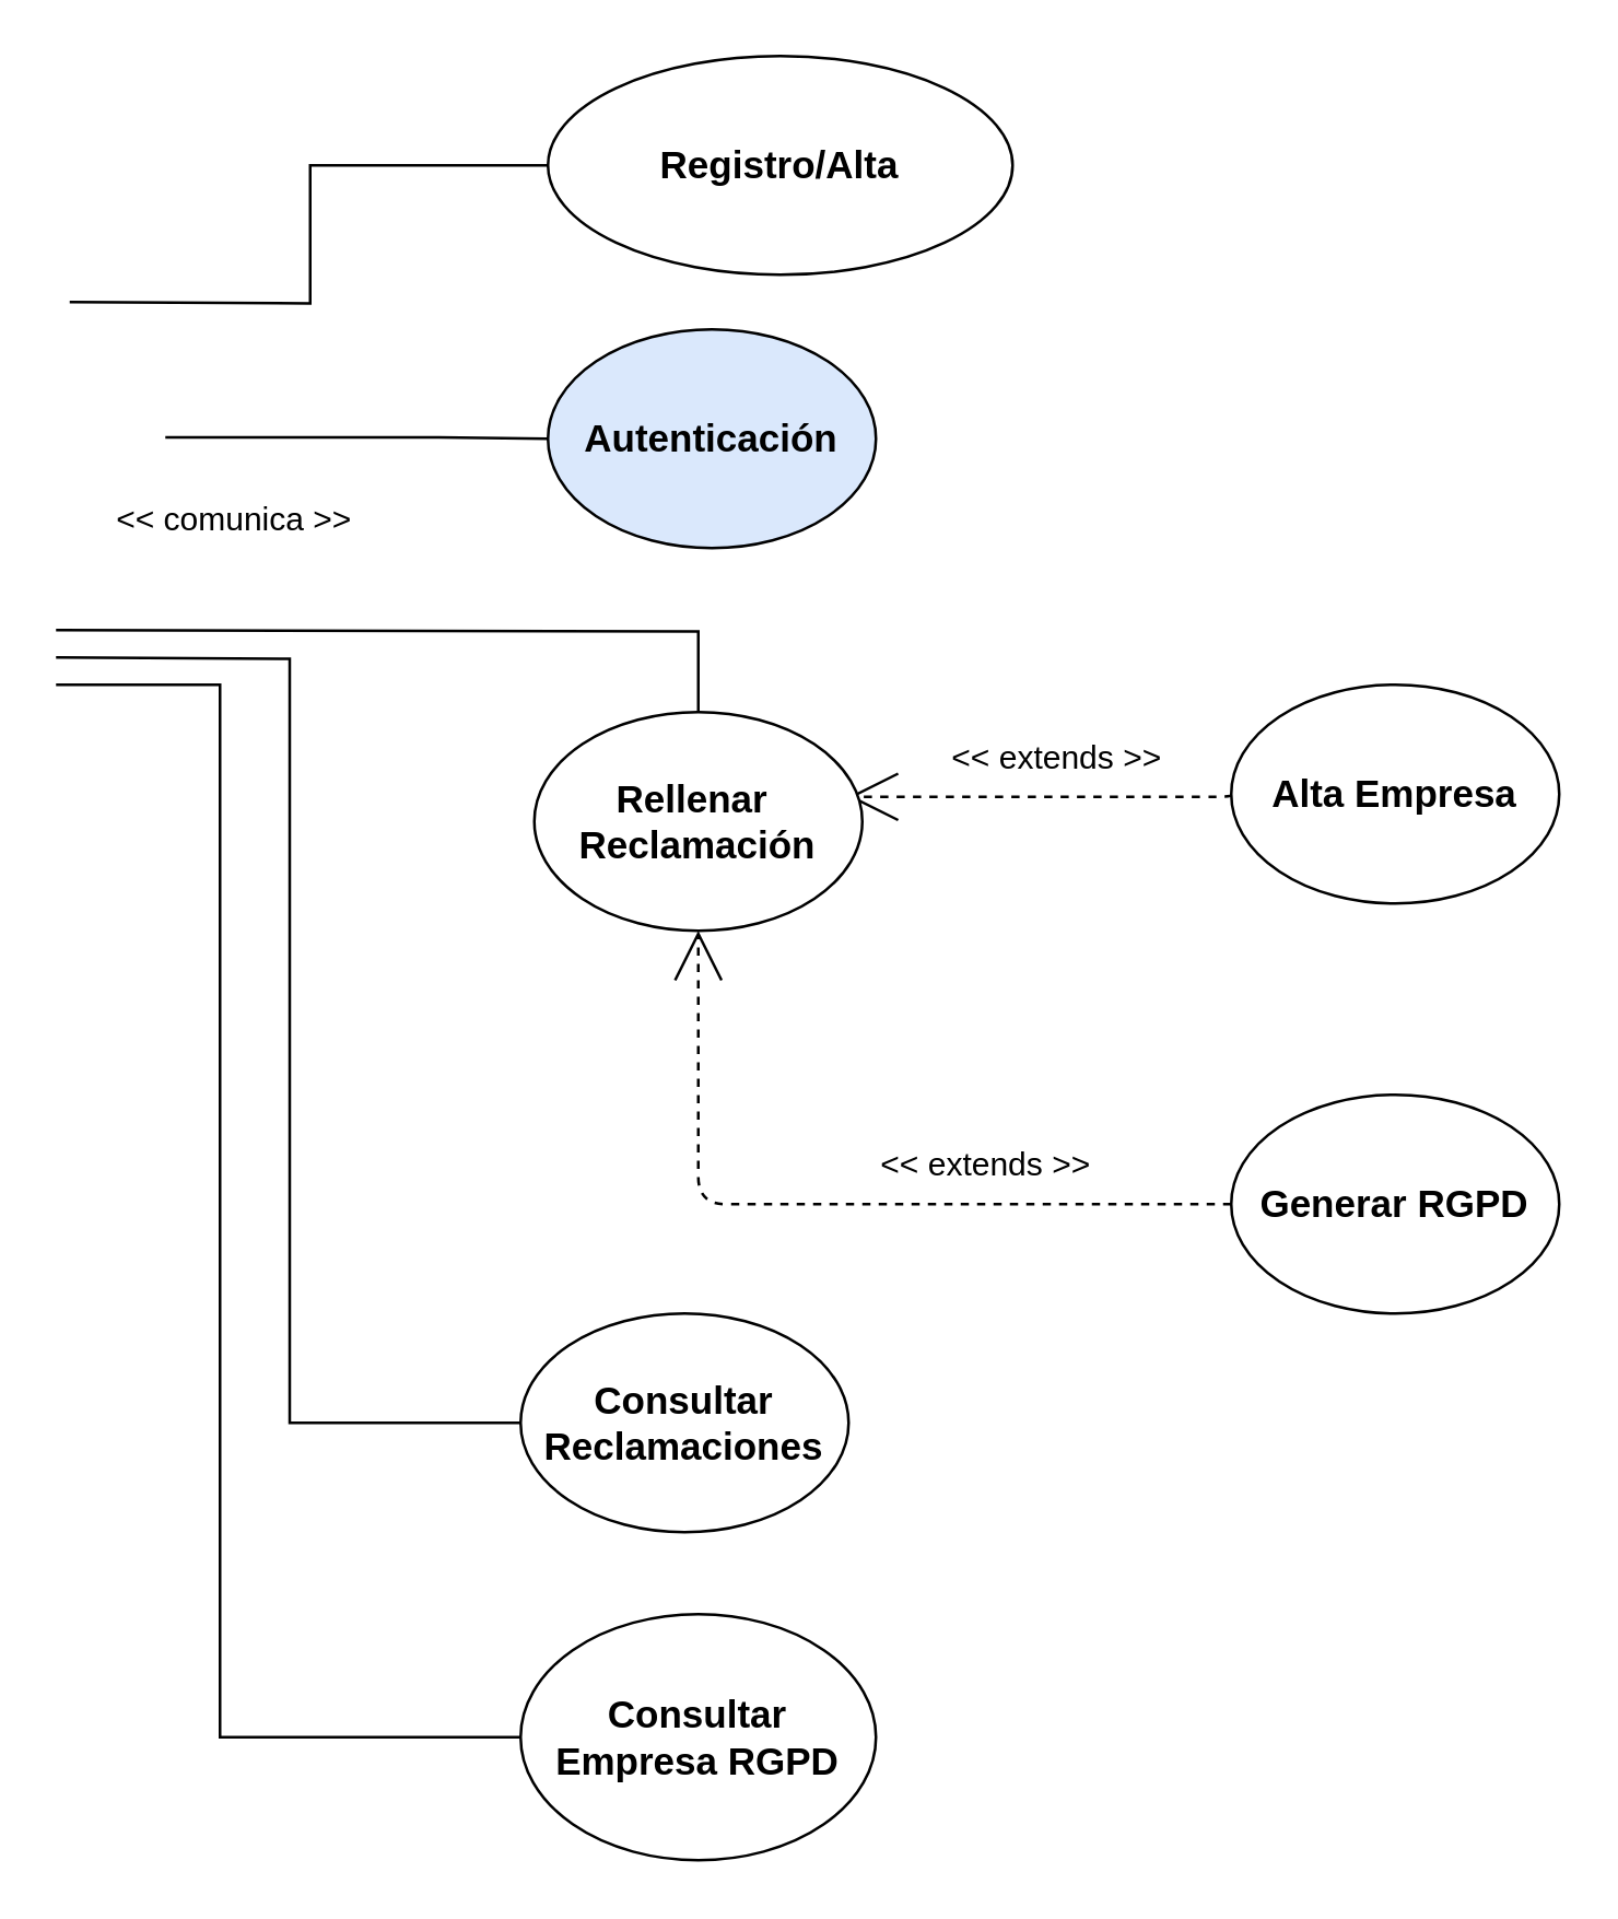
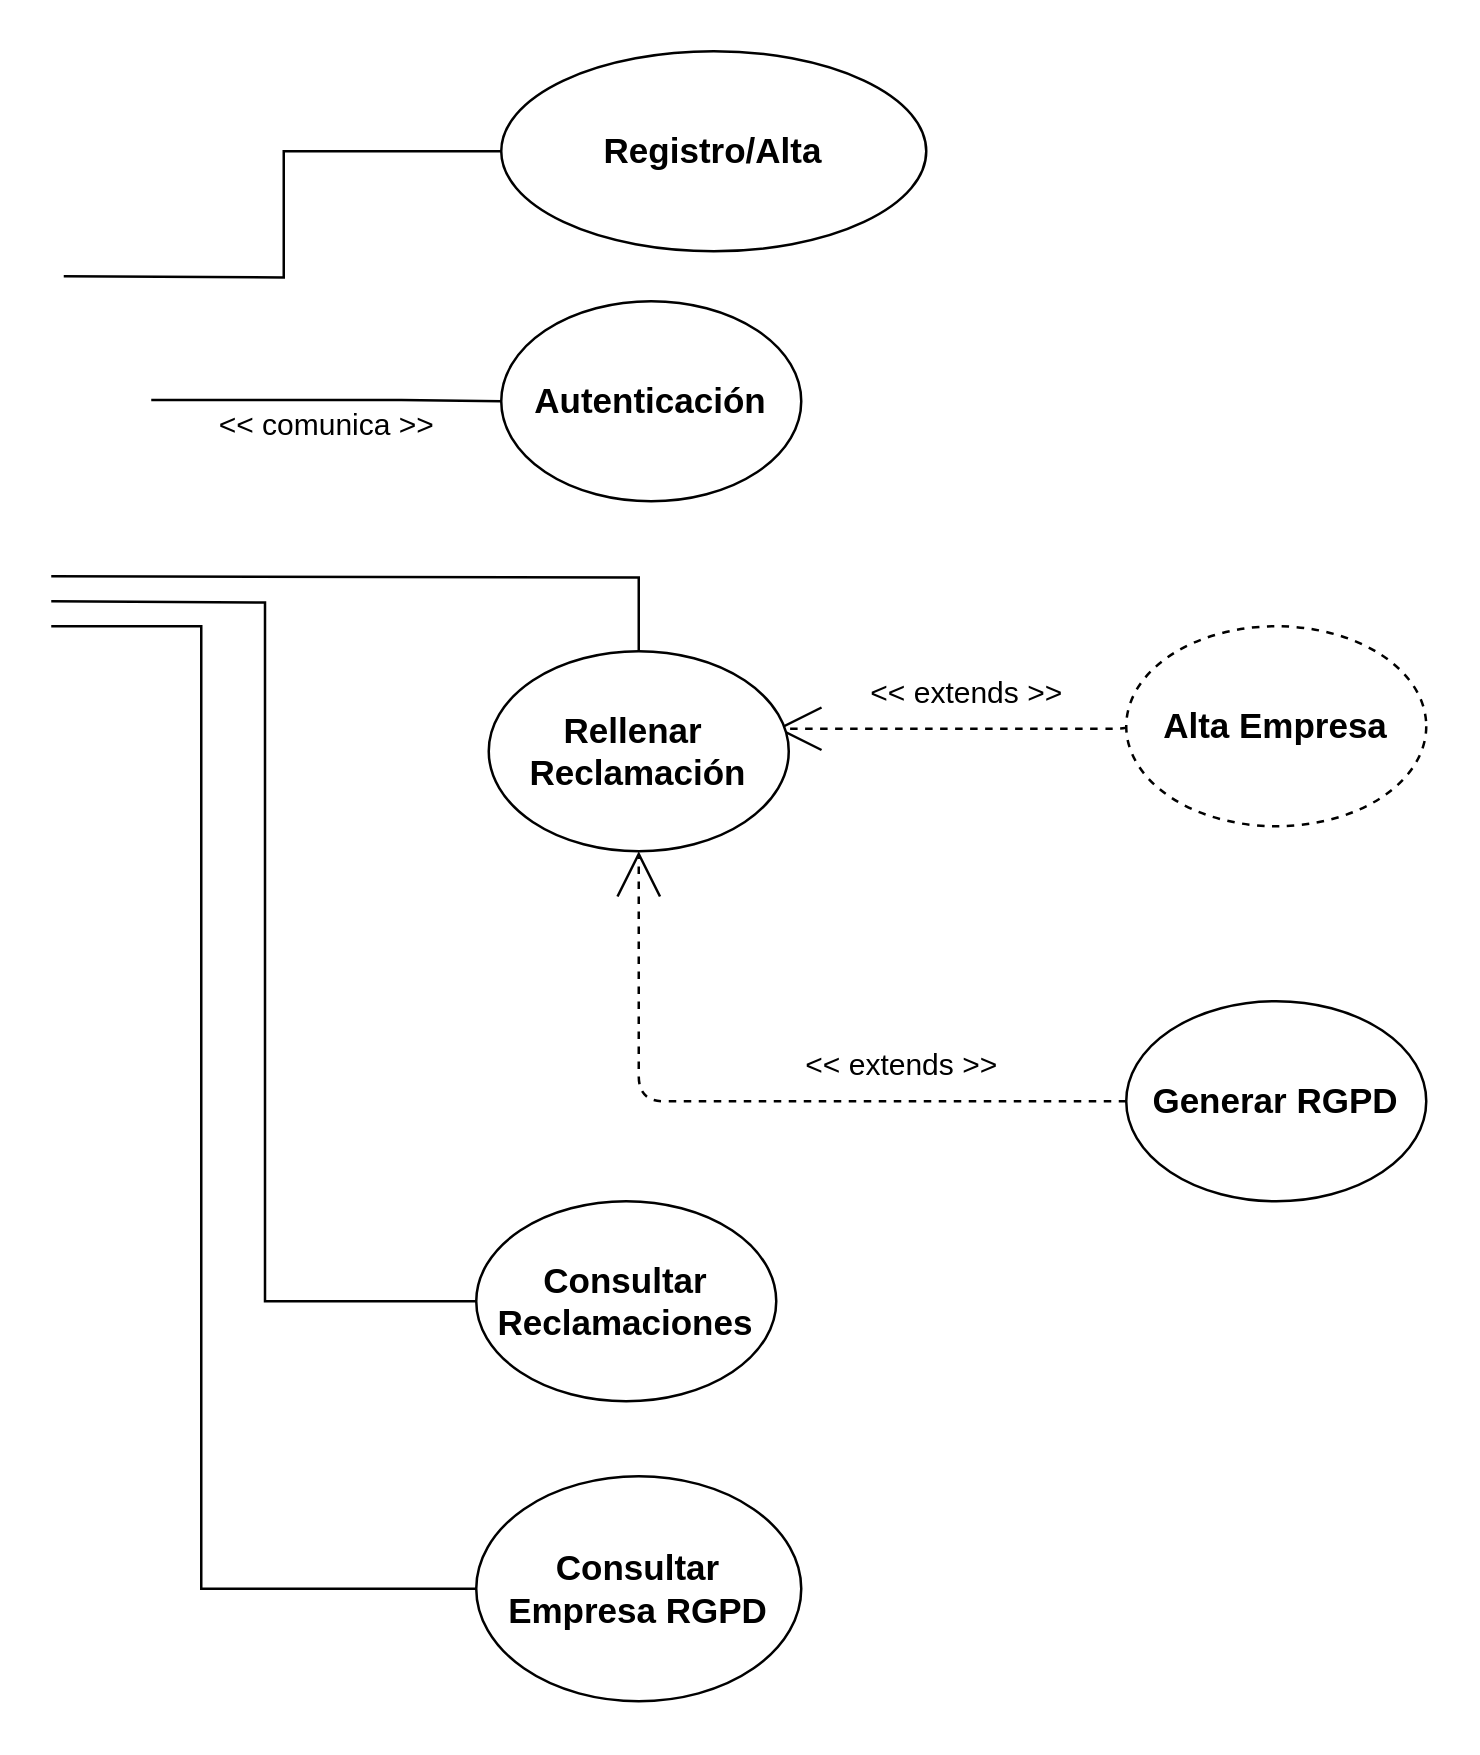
  <mxCell id="0" />
  <mxCell id="1" parent="0" />
  <mxCell id="2" style="edgeStyle=orthogonalEdgeStyle;html=1;labelBackgroundColor=none;startFill=0;startSize=8;endArrow=open;endFill=0;endSize=16;fontFamily=Verdana;fontSize=12;dashed=1;entryX=0.5;entryY=1;entryDx=0;entryDy=0;exitX=0;exitY=0.5;exitDx=0;exitDy=0;" parent="1" source="10" target="16" edge="1"><mxGeometry relative="1" as="geometry"><Array as="points"><mxPoint x="255" y="440" /></Array><mxPoint x="440" y="370" as="sourcePoint" /><mxPoint x="240" y="340" as="targetPoint" /></mxGeometry></mxCell>
  <mxCell id="3" style="edgeStyle=elbowEdgeStyle;html=1;labelBackgroundColor=none;startFill=0;startSize=8;endArrow=open;endFill=0;endSize=16;fontFamily=Verdana;fontSize=12;elbow=vertical;dashed=1;startArrow=none;exitX=0;exitY=0.5;exitDx=0;exitDy=0;" parent="1" source="9" edge="1"><mxGeometry relative="1" as="geometry"><mxPoint x="520" y="152" as="sourcePoint" /><mxPoint x="310" y="291" as="targetPoint" /><Array as="points"><mxPoint x="390" y="291" /><mxPoint x="330" y="291" /><mxPoint x="100" y="291" /></Array></mxGeometry></mxCell>
  <mxCell id="4" style="edgeStyle=orthogonalEdgeStyle;rounded=0;orthogonalLoop=1;jettySize=auto;html=1;entryX=0;entryY=0.5;entryDx=0;entryDy=0;endArrow=none;endFill=0;" parent="1" target="7" edge="1"><mxGeometry relative="1" as="geometry"><mxPoint x="25" y="110" as="sourcePoint" /></mxGeometry></mxCell>
  <mxCell id="5" style="edgeStyle=orthogonalEdgeStyle;rounded=0;orthogonalLoop=1;jettySize=auto;html=1;entryX=0;entryY=0.5;entryDx=0;entryDy=0;endArrow=none;endFill=0;" edge="1" parent="1" target="13"><mxGeometry relative="1" as="geometry"><mxPoint x="10" y="540" as="targetPoint" /><mxPoint x="20" y="240" as="sourcePoint" /></mxGeometry></mxCell>
  <mxCell id="6" style="edgeStyle=orthogonalEdgeStyle;rounded=0;orthogonalLoop=1;jettySize=auto;html=1;endArrow=none;endFill=0;" edge="1" parent="1" target="16"><mxGeometry relative="1" as="geometry"><mxPoint x="190" y="310" as="targetPoint" /><mxPoint x="20" y="230" as="sourcePoint" /></mxGeometry></mxCell>
  <mxCell id="7" value="&lt;b&gt;&lt;font style=&quot;font-size: 14px&quot;&gt;Registro/Alta&lt;/font&gt;&lt;/b&gt;" style="ellipse;whiteSpace=wrap;html=1;" parent="1" vertex="1"><mxGeometry x="200" y="20" width="170" height="80" as="geometry" /></mxCell>
- <mxCell id="8" value="&lt;span style=&quot;font-size: 14px&quot;&gt;&lt;b&gt;Autenticación&lt;/b&gt;&lt;/span&gt;" style="ellipse;whiteSpace=wrap;html=1;fillColor=#dae8fc;" parent="1" vertex="1"><mxGeometry x="200" y="120" width="120" height="80" as="geometry" /></mxCell>
- <mxCell id="9" value="&lt;b&gt;&lt;font style=&quot;font-size: 14px&quot;&gt;Alta Empresa&lt;/font&gt;&lt;/b&gt;" style="ellipse;whiteSpace=wrap;html=1;" parent="1" vertex="1"><mxGeometry x="450" y="250" width="120" height="80" as="geometry" /></mxCell>
+ <mxCell id="8" value="&lt;span style=&quot;font-size: 14px&quot;&gt;&lt;b&gt;Autenticación&lt;/b&gt;&lt;/span&gt;" style="ellipse;whiteSpace=wrap;html=1;" parent="1" vertex="1"><mxGeometry x="200" y="120" width="120" height="80" as="geometry" /></mxCell>
+ <mxCell id="9" value="&lt;b&gt;&lt;font style=&quot;font-size: 14px&quot;&gt;Alta Empresa&lt;/font&gt;&lt;/b&gt;" style="ellipse;whiteSpace=wrap;html=1;dashed=1;" parent="1" vertex="1"><mxGeometry x="450" y="250" width="120" height="80" as="geometry" /></mxCell>
  <mxCell id="10" value="&lt;b&gt;&lt;font style=&quot;font-size: 14px&quot;&gt;Generar RGPD&lt;/font&gt;&lt;/b&gt;" style="ellipse;whiteSpace=wrap;html=1;" parent="1" vertex="1"><mxGeometry x="450" y="400" width="120" height="80" as="geometry" /></mxCell>
- <mxCell id="11" value="&amp;lt;&amp;lt; comunica &amp;gt;&amp;gt;" style="text;html=1;resizable=0;autosize=1;align=center;verticalAlign=middle;points=[];fillColor=none;strokeColor=none;rounded=0;" parent="1" vertex="1"><mxGeometry x="35" y="180" width="100" height="20" as="geometry" /></mxCell>
+ <mxCell id="11" value="&amp;lt;&amp;lt; comunica &amp;gt;&amp;gt;" style="text;html=1;resizable=0;autosize=1;align=center;verticalAlign=middle;points=[];fillColor=none;strokeColor=none;rounded=0;" parent="1" vertex="1"><mxGeometry x="80" y="160" width="100" height="20" as="geometry" /></mxCell>
  <mxCell id="12" value="&amp;lt;&amp;lt; extends &amp;gt;&amp;gt;" style="text;html=1;resizable=0;autosize=1;align=center;verticalAlign=middle;points=[];fillColor=none;strokeColor=none;rounded=0;" parent="1" vertex="1"><mxGeometry x="341" y="267" width="90" height="20" as="geometry" /></mxCell>
  <mxCell id="13" value="&lt;span style=&quot;font-size: 14px&quot;&gt;&lt;b&gt;Consultar Reclamaciones&lt;/b&gt;&lt;/span&gt;" style="ellipse;whiteSpace=wrap;html=1;" parent="1" vertex="1"><mxGeometry x="190" y="480" width="120" height="80" as="geometry" /></mxCell>
  <mxCell id="14" value="&lt;span style=&quot;font-size: 14px&quot;&gt;&lt;b&gt;Consultar Empresa RGPD&lt;/b&gt;&lt;/span&gt;" style="ellipse;whiteSpace=wrap;html=1;" parent="1" vertex="1"><mxGeometry x="190" y="590" width="130" height="90" as="geometry" /></mxCell>
  <mxCell id="15" style="edgeStyle=orthogonalEdgeStyle;rounded=0;orthogonalLoop=1;jettySize=auto;html=1;endArrow=none;endFill=0;" edge="1" parent="1"><mxGeometry relative="1" as="geometry"><mxPoint x="60" y="159.5" as="sourcePoint" /><mxPoint x="200" y="160" as="targetPoint" /><Array as="points"><mxPoint x="160" y="160" /><mxPoint x="160" y="160" /></Array></mxGeometry></mxCell>
  <mxCell id="16" value="&lt;span style=&quot;font-size: 14px&quot;&gt;&lt;b&gt;Rellenar&amp;nbsp;&lt;br&gt;Reclamación&lt;br&gt;&lt;/b&gt;&lt;/span&gt;" style="ellipse;whiteSpace=wrap;html=1;" parent="1" vertex="1"><mxGeometry x="195" y="260" width="120" height="80" as="geometry" /></mxCell>
  <mxCell id="17" style="edgeStyle=orthogonalEdgeStyle;rounded=0;orthogonalLoop=1;jettySize=auto;html=1;entryX=0;entryY=0.5;entryDx=0;entryDy=0;endArrow=none;endFill=0;" edge="1" parent="1" target="14"><mxGeometry relative="1" as="geometry"><mxPoint x="200" y="530" as="targetPoint" /><mxPoint x="20" y="250" as="sourcePoint" /><Array as="points"><mxPoint x="80" y="250" /><mxPoint x="80" y="635" /></Array></mxGeometry></mxCell>
  <mxCell id="18" value="&amp;lt;&amp;lt; extends &amp;gt;&amp;gt;" style="text;html=1;resizable=0;autosize=1;align=center;verticalAlign=middle;points=[];fillColor=none;strokeColor=none;rounded=0;" vertex="1" parent="1"><mxGeometry x="315" y="416" width="90" height="20" as="geometry" /></mxCell>
